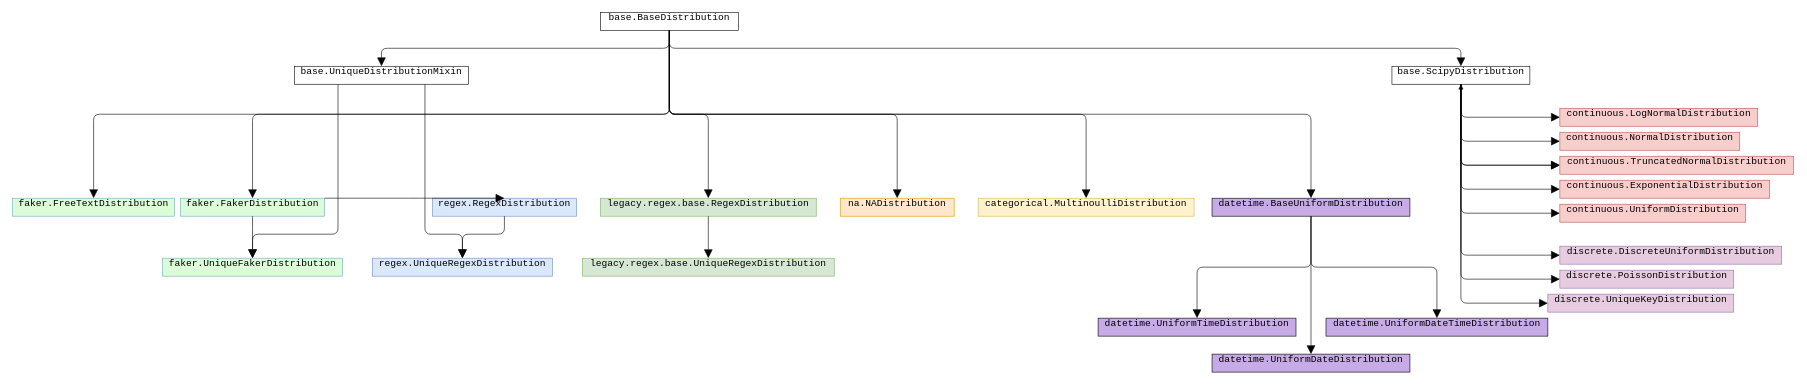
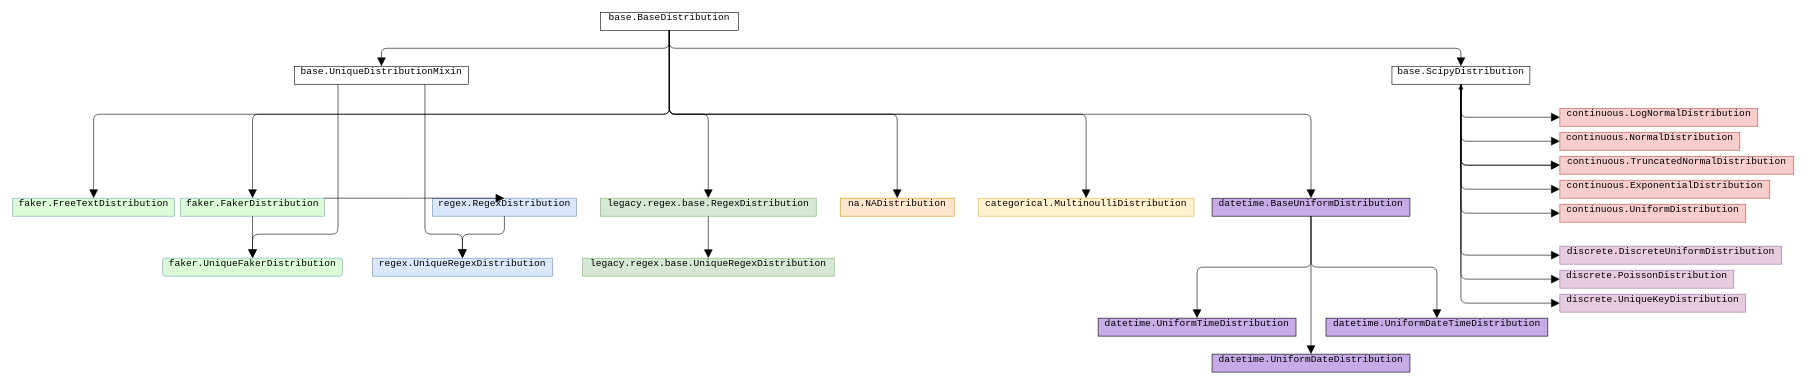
  <mxCell id="0" />
  <mxCell id="1" parent="0" />
  <mxCell id="2" value="base.BaseDistribution" style="verticalAlign=middle;align=center;overflow=fill;html=1;rounded=0;shadow=0;comic=0;strokeWidth=1;fontFamily=Courier New;horizontal=1;fontSize=16;" parent="1" vertex="1"><mxGeometry x="1000" y="20" width="230" height="30" as="geometry" /></mxCell>
  <mxCell id="3" value="base.ScipyDistribution" style="verticalAlign=middle;align=center;overflow=fill;html=1;rounded=0;shadow=0;comic=0;strokeWidth=1;fontFamily=Courier New;horizontal=1;fontSize=16;" parent="1" vertex="1"><mxGeometry x="2320" y="110" width="230" height="30" as="geometry" /></mxCell>
  <mxCell id="4" value="base.UniqueDistributionMixin" style="verticalAlign=middle;align=center;overflow=fill;html=1;rounded=0;shadow=0;comic=0;strokeWidth=1;fontFamily=Courier New;horizontal=1;fontSize=16;" parent="1" vertex="1"><mxGeometry x="490" y="110" width="290" height="30" as="geometry" /></mxCell>
  <mxCell id="5" value="categorical.MultinoulliDistribution" style="verticalAlign=middle;align=center;overflow=fill;html=1;rounded=0;shadow=0;comic=0;strokeWidth=1;fontFamily=Courier New;horizontal=1;fontSize=16;fillColor=#fff2cc;strokeColor=#d6b656;" parent="1" vertex="1"><mxGeometry x="1630" y="330" width="360" height="30" as="geometry" /></mxCell>
  <mxCell id="6" value="continuous.ExponentialDistribution" style="verticalAlign=middle;align=center;overflow=fill;html=1;rounded=0;shadow=0;comic=0;strokeWidth=1;fontFamily=Courier New;horizontal=1;fontSize=16;fillColor=#f8cecc;strokeColor=#b85450;" parent="1" vertex="1"><mxGeometry x="2600" y="300" width="350" height="30" as="geometry" /></mxCell>
  <mxCell id="7" value="continuous.LogNormalDistribution" style="verticalAlign=middle;align=center;overflow=fill;html=1;rounded=0;shadow=0;comic=0;strokeWidth=1;fontFamily=Courier New;horizontal=1;fontSize=16;fillColor=#f8cecc;strokeColor=#b85450;" parent="1" vertex="1"><mxGeometry x="2600" y="180" width="330" height="30" as="geometry" /></mxCell>
  <mxCell id="8" value="continuous.NormalDistribution" style="verticalAlign=middle;align=center;overflow=fill;html=1;rounded=0;shadow=0;comic=0;strokeWidth=1;fontFamily=Courier New;horizontal=1;fontSize=16;fillColor=#f8cecc;strokeColor=#b85450;" parent="1" vertex="1"><mxGeometry x="2600" y="220" width="300" height="30" as="geometry" /></mxCell>
  <mxCell id="9" value="continuous.UniformDistribution" style="verticalAlign=middle;align=center;overflow=fill;html=1;rounded=0;shadow=0;comic=0;strokeWidth=1;fontFamily=Courier New;horizontal=1;fontSize=16;fillColor=#f8cecc;strokeColor=#b85450;" parent="1" vertex="1"><mxGeometry x="2600" y="340" width="310" height="30" as="geometry" /></mxCell>
  <mxCell id="10" value="datetime.BaseUniformDistribution" style="verticalAlign=middle;align=center;overflow=fill;html=1;rounded=0;shadow=0;comic=0;strokeWidth=1;fontFamily=Courier New;horizontal=1;fontSize=16;fillColor=#C7ABE7;strokeColor=default;" parent="1" vertex="1"><mxGeometry x="2020" y="330" width="330" height="30" as="geometry" /></mxCell>
  <mxCell id="11" value="datetime.UniformDateDistribution" style="verticalAlign=middle;align=center;overflow=fill;html=1;rounded=0;shadow=0;comic=0;strokeWidth=1;fontFamily=Courier New;horizontal=1;fontSize=16;fillColor=#C7ABE7;strokeColor=default;" parent="1" vertex="1"><mxGeometry x="2020" y="590" width="330" height="30" as="geometry" /></mxCell>
  <mxCell id="12" value="datetime.UniformDateTimeDistribution" style="verticalAlign=middle;align=center;overflow=fill;html=1;rounded=0;shadow=0;comic=0;strokeWidth=1;fontFamily=Courier New;horizontal=1;fontSize=16;fillColor=#C7ABE7;strokeColor=default;" parent="1" vertex="1"><mxGeometry x="2210" y="530" width="370" height="30" as="geometry" /></mxCell>
  <mxCell id="13" value="datetime.UniformTimeDistribution" style="verticalAlign=middle;align=center;overflow=fill;html=1;rounded=0;shadow=0;comic=0;strokeWidth=1;fontFamily=Courier New;horizontal=1;fontSize=16;fillColor=#C7ABE7;strokeColor=default;" parent="1" vertex="1"><mxGeometry x="1830" y="530" width="330" height="30" as="geometry" /></mxCell>
  <mxCell id="14" value="discrete.DiscreteUniformDistribution" style="verticalAlign=middle;align=center;overflow=fill;html=1;rounded=0;shadow=0;comic=0;strokeWidth=1;fontFamily=Courier New;horizontal=1;fontSize=16;fillColor=#E7CBDF;strokeColor=#9673a6;" parent="1" vertex="1"><mxGeometry x="2600" y="410" width="370" height="30" as="geometry" /></mxCell>
  <mxCell id="15" value="discrete.PoissonDistribution" style="verticalAlign=middle;align=center;overflow=fill;html=1;rounded=0;shadow=0;comic=0;strokeWidth=1;fontFamily=Courier New;horizontal=1;fontSize=16;fillColor=#E7CBDF;strokeColor=#9673a6;" parent="1" vertex="1"><mxGeometry x="2600" y="450" width="290" height="30" as="geometry" /></mxCell>
- <mxCell id="16" value="discrete.UniqueKeyDistribution" style="verticalAlign=middle;align=center;overflow=fill;html=1;rounded=0;shadow=0;comic=0;strokeWidth=1;fontFamily=Courier New;horizontal=1;fontSize=16;fillColor=#E7CBDF;strokeColor=#9673a6;" parent="1" vertex="1"><mxGeometry x="2580" y="490" width="310" height="30" as="geometry" /></mxCell>
+ <mxCell id="16" value="discrete.UniqueKeyDistribution" style="verticalAlign=middle;align=center;overflow=fill;html=1;rounded=0;shadow=0;comic=0;strokeWidth=1;fontFamily=Courier New;horizontal=1;fontSize=16;fillColor=#E7CBDF;strokeColor=#9673a6;" parent="1" vertex="1"><mxGeometry x="2600" y="490" width="310" height="30" as="geometry" /></mxCell>
  <mxCell id="17" value="faker.FakerDistribution" style="verticalAlign=middle;align=center;overflow=fill;html=1;rounded=0;shadow=0;comic=0;strokeWidth=1;fontFamily=Courier New;horizontal=1;fontSize=16;fillColor=#DBFCD6;strokeColor=#6DACBF;" parent="1" vertex="1"><mxGeometry x="300" y="330" width="240" height="30" as="geometry" /></mxCell>
  <mxCell id="18" value="faker.FreeTextDistribution" style="verticalAlign=middle;align=center;overflow=fill;html=1;rounded=0;shadow=0;comic=0;strokeWidth=1;fontFamily=Courier New;horizontal=1;fontSize=16;fillColor=#DBFCD6;strokeColor=#6DACBF;" parent="1" vertex="1"><mxGeometry x="20" y="330" width="270" height="30" as="geometry" /></mxCell>
- <mxCell id="19" value="faker.UniqueFakerDistribution" style="verticalAlign=middle;align=center;overflow=fill;html=1;rounded=0;shadow=0;comic=0;strokeWidth=1;fontFamily=Courier New;horizontal=1;fontSize=16;fillColor=#DBFCD6;strokeColor=#6DACBF;" parent="1" vertex="1"><mxGeometry x="270" y="430" width="300" height="30" as="geometry" /></mxCell>
+ <mxCell id="19" value="faker.UniqueFakerDistribution" style="verticalAlign=middle;align=center;overflow=fill;html=1;shadow=0;comic=0;strokeWidth=1;fontFamily=Courier New;horizontal=1;fontSize=16;fillColor=#DBFCD6;strokeColor=#6DACBF;rounded=1;" parent="1" vertex="1"><mxGeometry x="270" y="430" width="300" height="30" as="geometry" /></mxCell>
  <mxCell id="20" value="legacy.regex.base.RegexDistribution" style="verticalAlign=middle;align=center;overflow=fill;html=1;rounded=0;shadow=0;comic=0;strokeWidth=1;fontFamily=Courier New;horizontal=1;fontSize=16;fillColor=#d5e8d4;strokeColor=#82b366;" parent="1" vertex="1"><mxGeometry x="1000" y="330" width="360" height="30" as="geometry" /></mxCell>
  <mxCell id="21" value="legacy.regex.base.UniqueRegexDistribution" style="verticalAlign=middle;align=center;overflow=fill;html=1;rounded=0;shadow=0;comic=0;strokeWidth=1;fontFamily=Courier New;horizontal=1;fontSize=16;fillColor=#d5e8d4;strokeColor=#82b366;" parent="1" vertex="1"><mxGeometry x="970" y="430" width="420" height="30" as="geometry" /></mxCell>
  <mxCell id="22" value="na.NADistribution" style="verticalAlign=middle;align=center;overflow=fill;html=1;rounded=0;shadow=0;comic=0;strokeWidth=1;fontFamily=Courier New;horizontal=1;fontSize=16;fillColor=#ffe6cc;strokeColor=#d79b00;" parent="1" vertex="1"><mxGeometry x="1400" y="330" width="190" height="30" as="geometry" /></mxCell>
  <mxCell id="23" value="regex.RegexDistribution" style="verticalAlign=middle;align=center;overflow=fill;html=1;rounded=0;shadow=0;comic=0;strokeWidth=1;fontFamily=Courier New;horizontal=1;fontSize=16;fillColor=#dae8fc;strokeColor=#6c8ebf;" parent="1" vertex="1"><mxGeometry x="720" y="330" width="240" height="30" as="geometry" /></mxCell>
  <mxCell id="24" value="regex.UniqueRegexDistribution" style="verticalAlign=middle;align=center;overflow=fill;html=1;rounded=0;shadow=0;comic=0;strokeWidth=1;fontFamily=Courier New;horizontal=1;fontSize=16;fillColor=#dae8fc;strokeColor=#6c8ebf;" parent="1" vertex="1"><mxGeometry x="620" y="430" width="300" height="30" as="geometry" /></mxCell>
  <mxCell id="25" value="" style="html=1;rounded=1;dashed=0;startArrow=block;startSize=12;endArrow=none;exitX=0.500;exitY=0.002;exitDx=0;exitDy=0;entryX=0.500;entryY=1.002;entryDx=0;entryDy=0;edgeStyle=elbowEdgeStyle;elbow=vertical;fontFamily=Courier New;verticalAlign=middle;horizontal=1;fontSize=16;align=center;shadow=0;strokeColor=#030303;" parent="1" source="3" target="2" edge="1"><mxGeometry width="50" height="50" relative="1" as="geometry" /></mxCell>
  <mxCell id="26" value="" style="html=1;rounded=1;dashed=0;startArrow=block;startSize=12;endArrow=none;exitX=0.500;exitY=0.002;exitDx=0;exitDy=0;entryX=0.500;entryY=1.002;entryDx=0;entryDy=0;edgeStyle=elbowEdgeStyle;elbow=vertical;fontFamily=Courier New;verticalAlign=middle;horizontal=1;fontSize=16;align=center;shadow=0;strokeColor=#030303;" parent="1" source="4" target="2" edge="1"><mxGeometry width="50" height="50" relative="1" as="geometry" /></mxCell>
  <mxCell id="27" value="" style="html=1;rounded=1;dashed=0;startArrow=block;startSize=12;endArrow=none;exitX=0.500;exitY=0.002;exitDx=0;exitDy=0;entryX=0.500;entryY=1.002;entryDx=0;entryDy=0;edgeStyle=elbowEdgeStyle;elbow=vertical;fontFamily=Courier New;verticalAlign=middle;horizontal=1;fontSize=16;align=center;shadow=0;strokeColor=#030303;" parent="1" source="5" target="2" edge="1"><mxGeometry width="50" height="50" relative="1" as="geometry" /></mxCell>
  <mxCell id="28" value="" style="html=1;rounded=1;dashed=0;startArrow=block;startSize=12;endArrow=none;exitX=0;exitY=0.5;exitDx=0;exitDy=0;entryX=0.5;entryY=1;entryDx=0;entryDy=0;edgeStyle=elbowEdgeStyle;fontFamily=Courier New;verticalAlign=middle;horizontal=1;fontSize=16;align=center;shadow=0;strokeColor=#030303;" parent="1" source="6" target="3" edge="1"><mxGeometry width="50" height="50" relative="1" as="geometry"><Array as="points"><mxPoint x="2435" y="250" /></Array></mxGeometry></mxCell>
  <mxCell id="29" value="" style="html=1;rounded=1;dashed=0;startArrow=block;startSize=12;endArrow=none;exitX=0;exitY=0.5;exitDx=0;exitDy=0;entryX=0.5;entryY=1;entryDx=0;entryDy=0;edgeStyle=elbowEdgeStyle;fontFamily=Courier New;verticalAlign=middle;horizontal=1;fontSize=16;align=center;shadow=0;strokeColor=#030303;" parent="1" source="7" target="3" edge="1"><mxGeometry width="50" height="50" relative="1" as="geometry"><Array as="points"><mxPoint x="2435" y="210" /></Array></mxGeometry></mxCell>
  <mxCell id="30" value="" style="html=1;rounded=1;dashed=0;startArrow=block;startSize=12;endArrow=none;exitX=0;exitY=0.5;exitDx=0;exitDy=0;entryX=0.5;entryY=1;entryDx=0;entryDy=0;edgeStyle=elbowEdgeStyle;fontFamily=Courier New;verticalAlign=middle;horizontal=1;fontSize=16;align=center;shadow=0;strokeColor=#030303;" parent="1" source="8" target="3" edge="1"><mxGeometry width="50" height="50" relative="1" as="geometry"><Array as="points"><mxPoint x="2435" y="250" /></Array></mxGeometry></mxCell>
  <mxCell id="31" value="" style="html=1;rounded=1;dashed=0;startArrow=block;startSize=12;endArrow=none;exitX=0;exitY=0.5;exitDx=0;exitDy=0;edgeStyle=elbowEdgeStyle;fontFamily=Courier New;verticalAlign=middle;horizontal=1;fontSize=16;align=center;shadow=0;entryX=0.5;entryY=1;entryDx=0;entryDy=0;strokeColor=#030303;" parent="1" source="51" target="3" edge="1"><mxGeometry width="50" height="50" relative="1" as="geometry"><mxPoint x="2440" y="160" as="targetPoint" /><Array as="points"><mxPoint x="2435" y="250" /></Array></mxGeometry></mxCell>
  <mxCell id="32" value="" style="html=1;rounded=1;dashed=0;startArrow=block;startSize=12;endArrow=block;exitX=0;exitY=0.5;exitDx=0;exitDy=0;edgeStyle=elbowEdgeStyle;fontFamily=Courier New;verticalAlign=middle;horizontal=1;fontSize=16;align=center;shadow=0;entryX=0.5;entryY=1;entryDx=0;entryDy=0;strokeColor=#030303;" parent="1" source="9" target="3" edge="1"><mxGeometry width="50" height="50" relative="1" as="geometry"><mxPoint x="2420" y="250" as="targetPoint" /><Array as="points"><mxPoint x="2435" y="270" /></Array></mxGeometry></mxCell>
  <mxCell id="33" value="" style="html=1;rounded=1;dashed=0;startArrow=block;startSize=12;endArrow=none;exitX=0.5;exitY=0;exitDx=0;exitDy=0;entryX=0.5;entryY=1;entryDx=0;entryDy=0;edgeStyle=elbowEdgeStyle;fontFamily=Courier New;verticalAlign=middle;horizontal=1;fontSize=16;align=center;shadow=0;strokeColor=#030303;elbow=vertical;" parent="1" source="10" target="2" edge="1"><mxGeometry width="50" height="50" relative="1" as="geometry"><Array as="points"><mxPoint x="1470" y="190" /></Array></mxGeometry></mxCell>
  <mxCell id="34" value="" style="html=1;rounded=1;dashed=0;startArrow=block;startSize=12;endArrow=none;edgeStyle=elbowEdgeStyle;fontFamily=Courier New;verticalAlign=middle;horizontal=1;fontSize=16;align=center;shadow=0;strokeColor=#030303;elbow=vertical;" parent="1" source="11" target="10" edge="1"><mxGeometry width="50" height="50" relative="1" as="geometry" /></mxCell>
  <mxCell id="35" value="" style="html=1;rounded=1;dashed=0;startArrow=block;startSize=12;endArrow=none;edgeStyle=elbowEdgeStyle;fontFamily=Courier New;verticalAlign=middle;horizontal=1;fontSize=16;align=center;shadow=0;strokeColor=#030303;entryX=0.5;entryY=1;entryDx=0;entryDy=0;exitX=0.5;exitY=0;exitDx=0;exitDy=0;elbow=vertical;" parent="1" source="12" target="10" edge="1"><mxGeometry width="50" height="50" relative="1" as="geometry" /></mxCell>
  <mxCell id="36" value="" style="html=1;rounded=1;dashed=0;startArrow=block;startSize=12;endArrow=none;edgeStyle=elbowEdgeStyle;fontFamily=Courier New;verticalAlign=middle;horizontal=1;fontSize=16;align=center;shadow=0;strokeColor=#030303;elbow=vertical;" parent="1" source="13" target="10" edge="1"><mxGeometry width="50" height="50" relative="1" as="geometry" /></mxCell>
  <mxCell id="37" value="" style="html=1;rounded=1;dashed=0;startArrow=block;startSize=12;endArrow=none;entryX=0.5;entryY=1;entryDx=0;entryDy=0;edgeStyle=elbowEdgeStyle;exitX=0;exitY=0.5;exitDx=0;exitDy=0;fontFamily=Courier New;verticalAlign=middle;horizontal=1;fontSize=16;align=center;shadow=0;strokeColor=#030303;" parent="1" source="51" target="3" edge="1"><mxGeometry width="50" height="50" relative="1" as="geometry"><mxPoint x="2910" y="540" as="sourcePoint" /><Array as="points"><mxPoint x="2435" y="230" /></Array></mxGeometry></mxCell>
  <mxCell id="38" value="" style="html=1;rounded=1;dashed=0;startArrow=block;startSize=12;endArrow=none;exitX=0;exitY=0.5;exitDx=0;exitDy=0;entryX=0.5;entryY=1;entryDx=0;entryDy=0;edgeStyle=elbowEdgeStyle;fontFamily=Courier New;verticalAlign=middle;horizontal=1;fontSize=16;align=center;shadow=0;strokeColor=#030303;" parent="1" source="15" target="3" edge="1"><mxGeometry width="50" height="50" relative="1" as="geometry"><Array as="points"><mxPoint x="2435" y="320" /></Array></mxGeometry></mxCell>
  <mxCell id="39" value="" style="html=1;rounded=1;dashed=0;startArrow=block;startSize=12;endArrow=none;entryX=0.5;entryY=1;entryDx=0;entryDy=0;edgeStyle=elbowEdgeStyle;fontFamily=Courier New;verticalAlign=middle;horizontal=1;fontSize=16;align=center;shadow=0;strokeColor=#030303;exitX=0;exitY=0.5;exitDx=0;exitDy=0;" parent="1" source="16" target="3" edge="1"><mxGeometry width="50" height="50" relative="1" as="geometry"><Array as="points"><mxPoint x="2435" y="340" /></Array></mxGeometry></mxCell>
  <mxCell id="40" value="" style="html=1;rounded=1;dashed=0;startArrow=block;startSize=12;endArrow=none;entryX=0.500;entryY=1.002;entryDx=0;entryDy=0;edgeStyle=elbowEdgeStyle;elbow=vertical;fontFamily=Courier New;verticalAlign=middle;horizontal=1;fontSize=16;align=center;shadow=0;exitX=0.5;exitY=0;exitDx=0;exitDy=0;strokeColor=#030303;" parent="1" source="17" target="2" edge="1"><mxGeometry width="50" height="50" relative="1" as="geometry"><mxPoint x="250" y="320" as="sourcePoint" /></mxGeometry></mxCell>
  <mxCell id="41" value="" style="html=1;rounded=1;dashed=0;startArrow=block;startSize=12;endArrow=none;exitX=0.500;exitY=0.002;exitDx=0;exitDy=0;entryX=0.500;entryY=1.002;entryDx=0;entryDy=0;edgeStyle=elbowEdgeStyle;elbow=vertical;fontFamily=Courier New;verticalAlign=middle;horizontal=1;fontSize=16;align=center;shadow=0;strokeColor=#030303;" parent="1" source="18" target="2" edge="1"><mxGeometry width="50" height="50" relative="1" as="geometry" /></mxCell>
  <mxCell id="42" value="" style="html=1;rounded=1;dashed=0;startArrow=block;startSize=12;endArrow=none;exitX=0.500;exitY=0.001;exitDx=0;exitDy=0;entryX=0.25;entryY=1;entryDx=0;entryDy=0;edgeStyle=elbowEdgeStyle;elbow=vertical;fontFamily=Courier New;verticalAlign=middle;horizontal=1;fontSize=16;align=center;shadow=0;strokeColor=#030303;" parent="1" source="19" target="4" edge="1"><mxGeometry width="50" height="50" relative="1" as="geometry"><Array as="points"><mxPoint x="510" y="390" /></Array></mxGeometry></mxCell>
  <mxCell id="43" value="" style="html=1;rounded=1;dashed=0;startArrow=block;startSize=12;endArrow=none;exitX=0.500;exitY=0.001;exitDx=0;exitDy=0;entryX=0.500;entryY=1.001;entryDx=0;entryDy=0;edgeStyle=elbowEdgeStyle;elbow=vertical;fontFamily=Courier New;verticalAlign=middle;horizontal=1;fontSize=16;align=center;shadow=0;fillColor=#dae8fc;strokeColor=#030303;" parent="1" source="19" target="17" edge="1"><mxGeometry width="50" height="50" relative="1" as="geometry"><Array as="points"><mxPoint x="370" y="390" /></Array></mxGeometry></mxCell>
  <mxCell id="44" value="" style="html=1;rounded=1;dashed=0;startArrow=block;startSize=12;endArrow=none;exitX=0.500;exitY=0.002;exitDx=0;exitDy=0;entryX=0.500;entryY=1.002;entryDx=0;entryDy=0;edgeStyle=elbowEdgeStyle;elbow=vertical;fontFamily=Courier New;verticalAlign=middle;horizontal=1;fontSize=16;align=center;shadow=0;strokeColor=#030303;" parent="1" source="20" target="2" edge="1"><mxGeometry width="50" height="50" relative="1" as="geometry" /></mxCell>
  <mxCell id="45" value="" style="html=1;rounded=1;dashed=0;startArrow=block;startSize=12;endArrow=none;exitX=0.500;exitY=0.002;exitDx=0;exitDy=0;entryX=0.500;entryY=1.002;entryDx=0;entryDy=0;edgeStyle=elbowEdgeStyle;elbow=vertical;fontFamily=Courier New;verticalAlign=middle;horizontal=1;fontSize=16;align=center;shadow=0;strokeColor=#030303;" parent="1" source="21" target="20" edge="1"><mxGeometry width="50" height="50" relative="1" as="geometry" /></mxCell>
  <mxCell id="46" value="" style="html=1;rounded=1;dashed=0;startArrow=block;startSize=12;endArrow=none;exitX=0.500;exitY=0.002;exitDx=0;exitDy=0;entryX=0.500;entryY=1.002;entryDx=0;entryDy=0;edgeStyle=elbowEdgeStyle;elbow=vertical;fontFamily=Courier New;verticalAlign=middle;horizontal=1;fontSize=16;align=center;shadow=0;strokeColor=#030303;" parent="1" source="22" target="2" edge="1"><mxGeometry width="50" height="50" relative="1" as="geometry" /></mxCell>
  <mxCell id="47" value="" style="html=1;rounded=1;dashed=0;startArrow=block;startSize=12;endArrow=none;exitX=0.500;exitY=0.002;exitDx=0;exitDy=0;edgeStyle=elbowEdgeStyle;elbow=vertical;fontFamily=Courier New;verticalAlign=middle;horizontal=1;fontSize=16;align=center;shadow=0;strokeColor=#030303;" parent="1" source="23" target="17" edge="1"><mxGeometry width="50" height="50" relative="1" as="geometry" /></mxCell>
  <mxCell id="48" value="" style="html=1;rounded=1;dashed=0;startArrow=block;startSize=12;endArrow=none;exitX=0.500;exitY=0.001;exitDx=0;exitDy=0;entryX=0.75;entryY=1;entryDx=0;entryDy=0;edgeStyle=elbowEdgeStyle;elbow=vertical;fontFamily=Courier New;verticalAlign=middle;horizontal=1;fontSize=16;align=center;shadow=0;strokeColor=#030303;" parent="1" source="24" target="4" edge="1"><mxGeometry width="50" height="50" relative="1" as="geometry"><Array as="points"><mxPoint x="740" y="390" /></Array></mxGeometry></mxCell>
  <mxCell id="49" value="" style="html=1;rounded=1;dashed=0;startArrow=block;startSize=12;endArrow=none;exitX=0.500;exitY=0.001;exitDx=0;exitDy=0;entryX=0.500;entryY=1.001;entryDx=0;entryDy=0;edgeStyle=elbowEdgeStyle;elbow=vertical;fontFamily=Courier New;verticalAlign=middle;horizontal=1;fontSize=16;align=center;shadow=0;strokeColor=#030303;" parent="1" source="24" target="23" edge="1"><mxGeometry width="50" height="50" relative="1" as="geometry"><Array as="points"><mxPoint x="740" y="390" /></Array></mxGeometry></mxCell>
  <mxCell id="50" value="" style="html=1;rounded=1;dashed=0;startArrow=block;startSize=12;endArrow=none;edgeStyle=orthogonalEdgeStyle;entryX=0.5;entryY=1;entryDx=0;entryDy=0;fontFamily=Courier New;verticalAlign=middle;horizontal=1;fontSize=16;align=center;shadow=0;strokeColor=#030303;exitX=0;exitY=0.5;exitDx=0;exitDy=0;" parent="1" source="14" target="3" edge="1"><mxGeometry width="50" height="50" relative="1" as="geometry"><mxPoint x="2500" y="450" as="sourcePoint" /><mxPoint x="2440" y="420" as="targetPoint" /></mxGeometry></mxCell>
  <mxCell id="51" value="continuous.TruncatedNormalDistribution" style="verticalAlign=middle;align=center;overflow=fill;html=1;rounded=0;shadow=0;comic=0;strokeWidth=1;fontFamily=Courier New;horizontal=1;fontSize=16;fillColor=#f8cecc;strokeColor=#b85450;" parent="1" vertex="1"><mxGeometry x="2600" y="260" width="390" height="30" as="geometry" /></mxCell>
